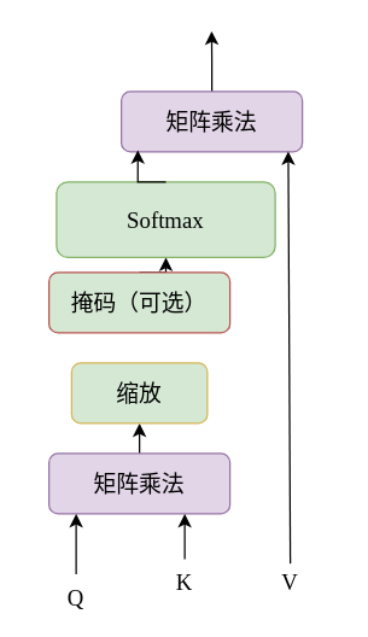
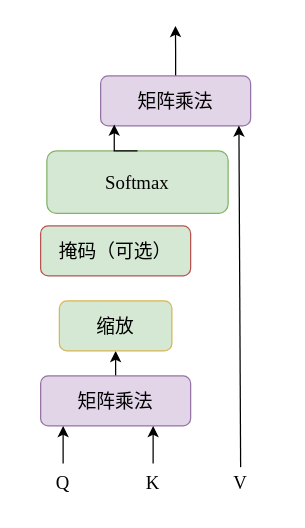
  <mxCell id="0" />
  <mxCell id="1" parent="0" />
  <mxCell id="2" style="edgeStyle=orthogonalEdgeStyle;rounded=0;orthogonalLoop=1;jettySize=auto;html=1;exitX=0.5;exitY=0;exitDx=0;exitDy=0;entryX=0.5;entryY=1;entryDx=0;entryDy=0;" edge="1" parent="1" source="3" target="4"><mxGeometry relative="1" as="geometry" /></mxCell>
  <mxCell id="3" value="矩阵乘法" style="rounded=1;whiteSpace=wrap;html=1;fontSize=15;fillColor=#e1d5e7;strokeColor=#9673a6;fontFamily=SimSun;" vertex="1" parent="1"><mxGeometry x="32" y="300" width="120" height="40" as="geometry" /></mxCell>
  <mxCell id="4" value="缩放" style="rounded=1;whiteSpace=wrap;html=1;fontSize=15;fillColor=#d5e8d4;strokeColor=#d6b656;fontFamily=SimSun;" vertex="1" parent="1"><mxGeometry x="47" y="240" width="90" height="40" as="geometry" /></mxCell>
- <mxCell id="5" style="edgeStyle=orthogonalEdgeStyle;rounded=0;orthogonalLoop=1;jettySize=auto;html=1;exitX=0.5;exitY=0;exitDx=0;exitDy=0;entryX=0.5;entryY=1;entryDx=0;entryDy=0;" edge="1" parent="1" source="6" target="7"><mxGeometry relative="1" as="geometry" /></mxCell>
  <mxCell id="6" value="掩码（可选）" style="rounded=1;whiteSpace=wrap;html=1;fontSize=15;fillColor=#d5e8d4;strokeColor=#b85450;fontFamily=SimSun;" vertex="1" parent="1"><mxGeometry x="32" y="180" width="120" height="40" as="geometry" /></mxCell>
  <mxCell id="7" value="Softmax" style="rounded=1;whiteSpace=wrap;html=1;fontSize=15;fontFamily=Times New Roman;fillColor=#d5e8d4;strokeColor=#82b366;" vertex="1" parent="1"><mxGeometry x="37" y="120" width="145" height="50" as="geometry" /></mxCell>
  <mxCell id="8" style="edgeStyle=orthogonalEdgeStyle;rounded=0;orthogonalLoop=1;jettySize=auto;html=1;exitX=0.5;exitY=0;exitDx=0;exitDy=0;" edge="1" parent="1" source="9"><mxGeometry relative="1" as="geometry"><mxPoint x="139.833" y="20" as="targetPoint" /></mxGeometry></mxCell>
  <mxCell id="9" value="矩阵乘法" style="rounded=1;whiteSpace=wrap;html=1;fontSize=15;fillColor=#e1d5e7;strokeColor=#9673a6;fontFamily=SimSun;" vertex="1" parent="1"><mxGeometry x="80" width="120" height="40" as="geometry" y="60" /></mxCell>
  <mxCell id="10" style="edgeStyle=orthogonalEdgeStyle;rounded=0;orthogonalLoop=1;jettySize=auto;html=1;exitX=0.5;exitY=0;exitDx=0;exitDy=0;entryX=0.091;entryY=0.974;entryDx=0;entryDy=0;entryPerimeter=0;" edge="1" parent="1" source="7" target="9"><mxGeometry relative="1" as="geometry" /></mxCell>
  <mxCell id="11" style="edgeStyle=orthogonalEdgeStyle;rounded=0;orthogonalLoop=1;jettySize=auto;html=1;exitX=0.5;exitY=0;exitDx=0;exitDy=0;" edge="1" parent="1" source="12" target="3"><mxGeometry relative="1" as="geometry"><Array as="points"><mxPoint x="50" y="340" /><mxPoint x="50" y="340" /></Array></mxGeometry></mxCell>
- <mxCell id="12" value="Q" style="text;html=1;align=center;verticalAlign=middle;whiteSpace=wrap;rounded=0;fontFamily=Times New Roman;fontSize=15;" vertex="1" parent="1"><mxGeometry x="20" y="380" width="60" height="30" as="geometry" /></mxCell>
+ <mxCell id="12" value="Q" style="text;html=1;align=center;verticalAlign=middle;whiteSpace=wrap;rounded=0;fontFamily=Times New Roman;fontSize=15;" vertex="1" parent="1"><mxGeometry x="20" y="370" width="60" height="30" as="geometry" /></mxCell>
  <mxCell id="13" style="edgeStyle=orthogonalEdgeStyle;rounded=0;orthogonalLoop=1;jettySize=auto;html=1;exitX=0.5;exitY=0;exitDx=0;exitDy=0;entryX=0.75;entryY=1;entryDx=0;entryDy=0;" edge="1" parent="1" source="14" target="3"><mxGeometry relative="1" as="geometry" /></mxCell>
  <mxCell id="14" value="K" style="text;html=1;align=center;verticalAlign=middle;whiteSpace=wrap;rounded=0;fontFamily=Times New Roman;fontSize=15;" vertex="1" parent="1"><mxGeometry x="92" y="370" width="60" height="30" as="geometry" /></mxCell>
  <mxCell id="15" value="V" style="text;html=1;align=center;verticalAlign=middle;whiteSpace=wrap;rounded=0;fontFamily=Times New Roman;fontSize=15;" vertex="1" parent="1"><mxGeometry x="162" y="370" width="60" height="30" as="geometry" /></mxCell>
  <mxCell id="16" style="rounded=0;orthogonalLoop=1;jettySize=auto;html=1;exitX=0.5;exitY=0;exitDx=0;exitDy=0;entryX=0.922;entryY=0.918;entryDx=0;entryDy=0;entryPerimeter=0;" edge="1" parent="1"><mxGeometry relative="1" as="geometry"><mxPoint x="192" y="373" as="sourcePoint" /><mxPoint x="190.64" y="99.72" as="targetPoint" /></mxGeometry></mxCell>
